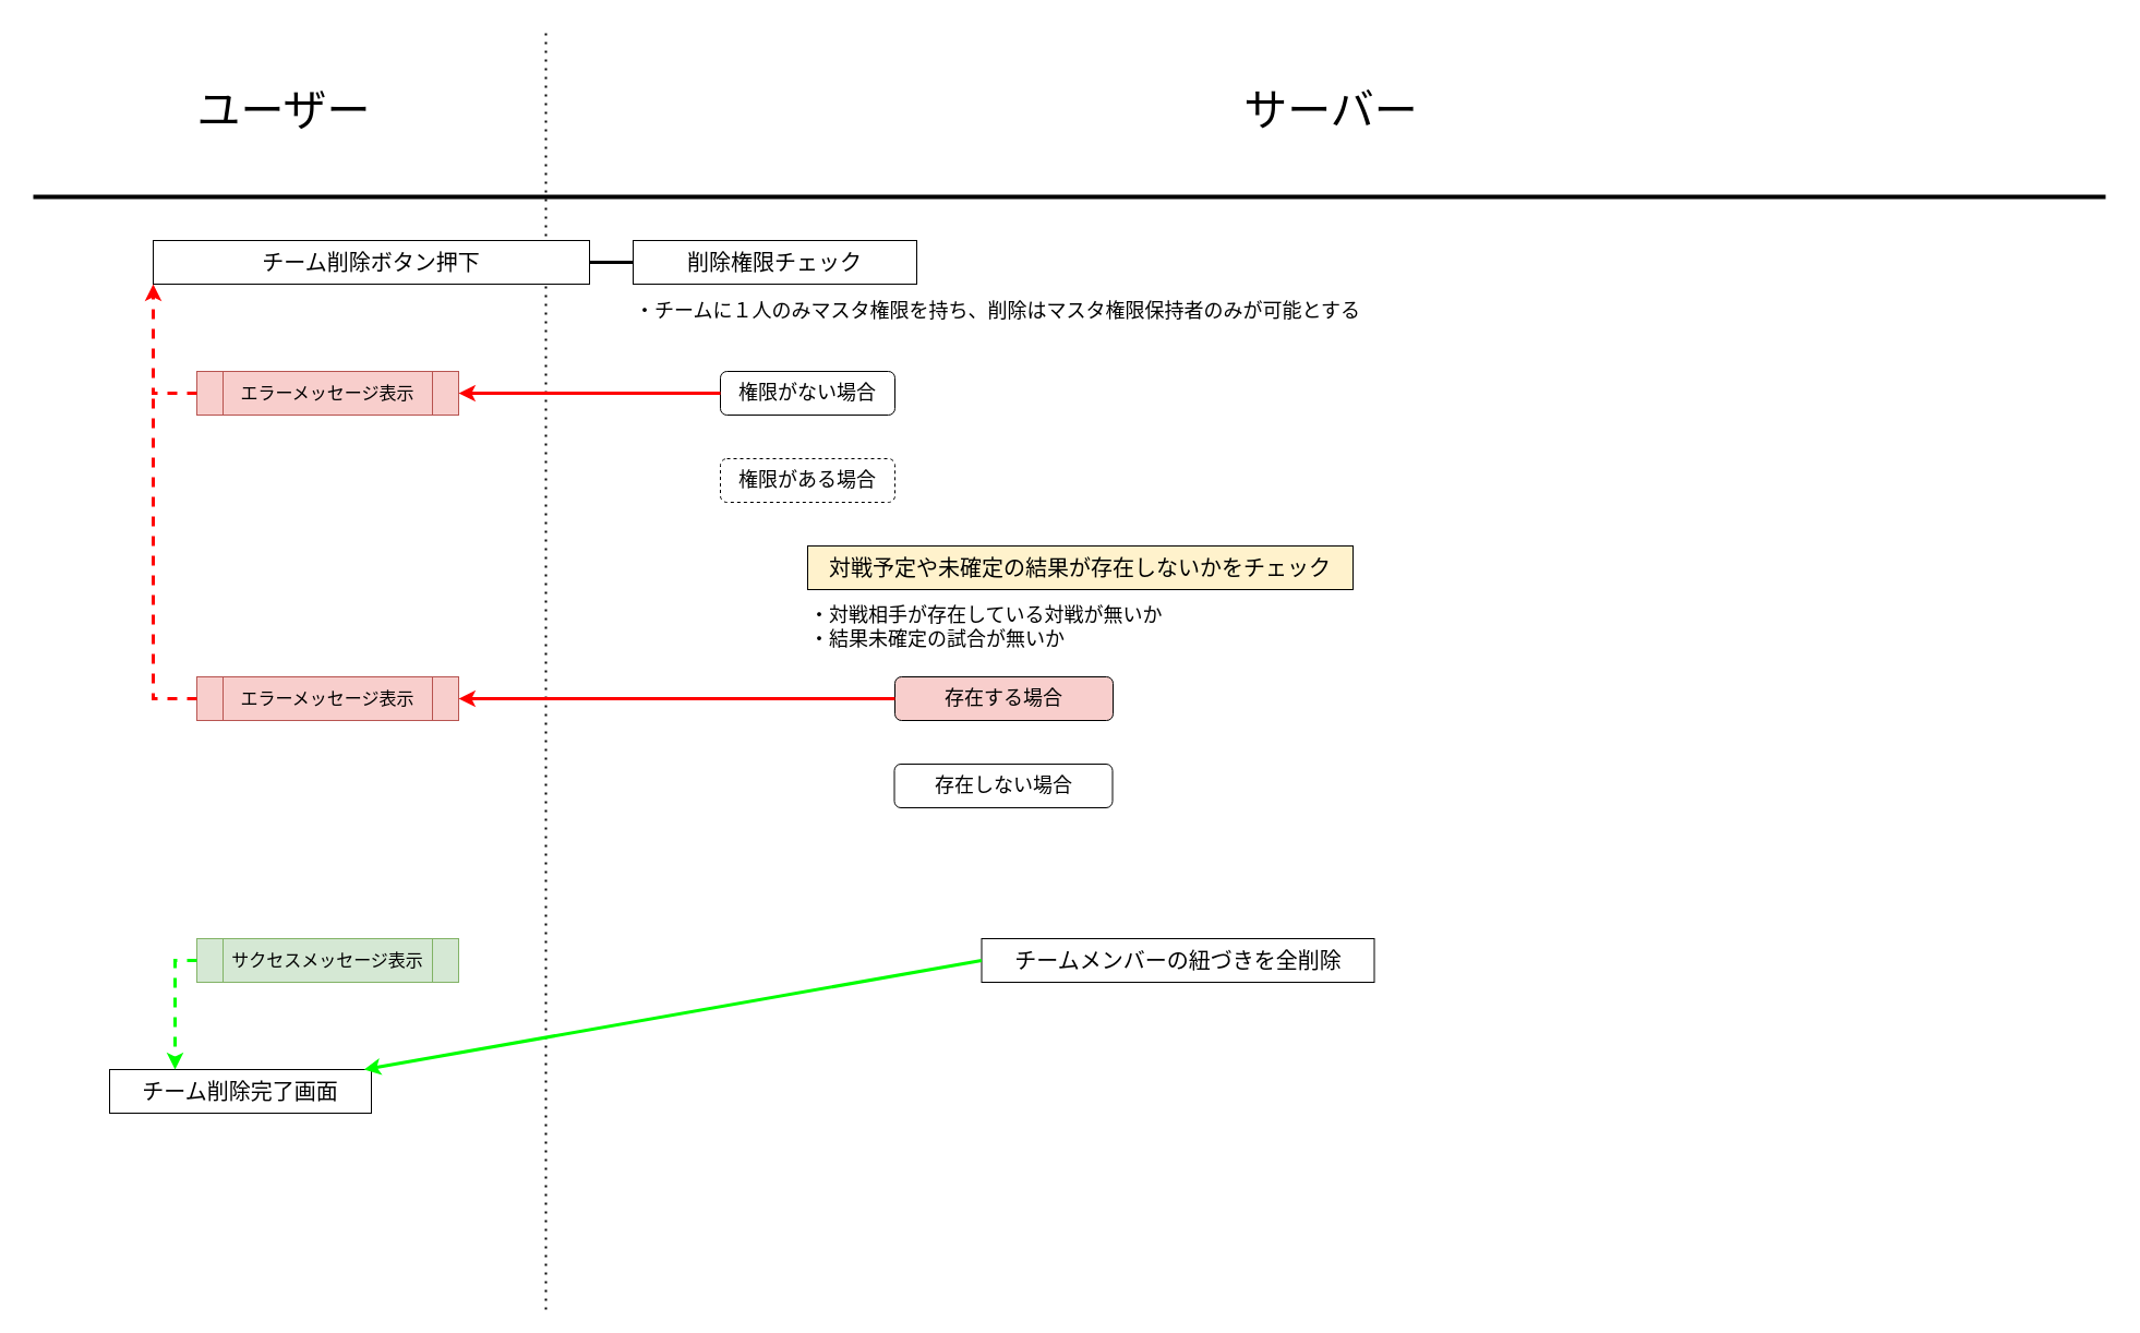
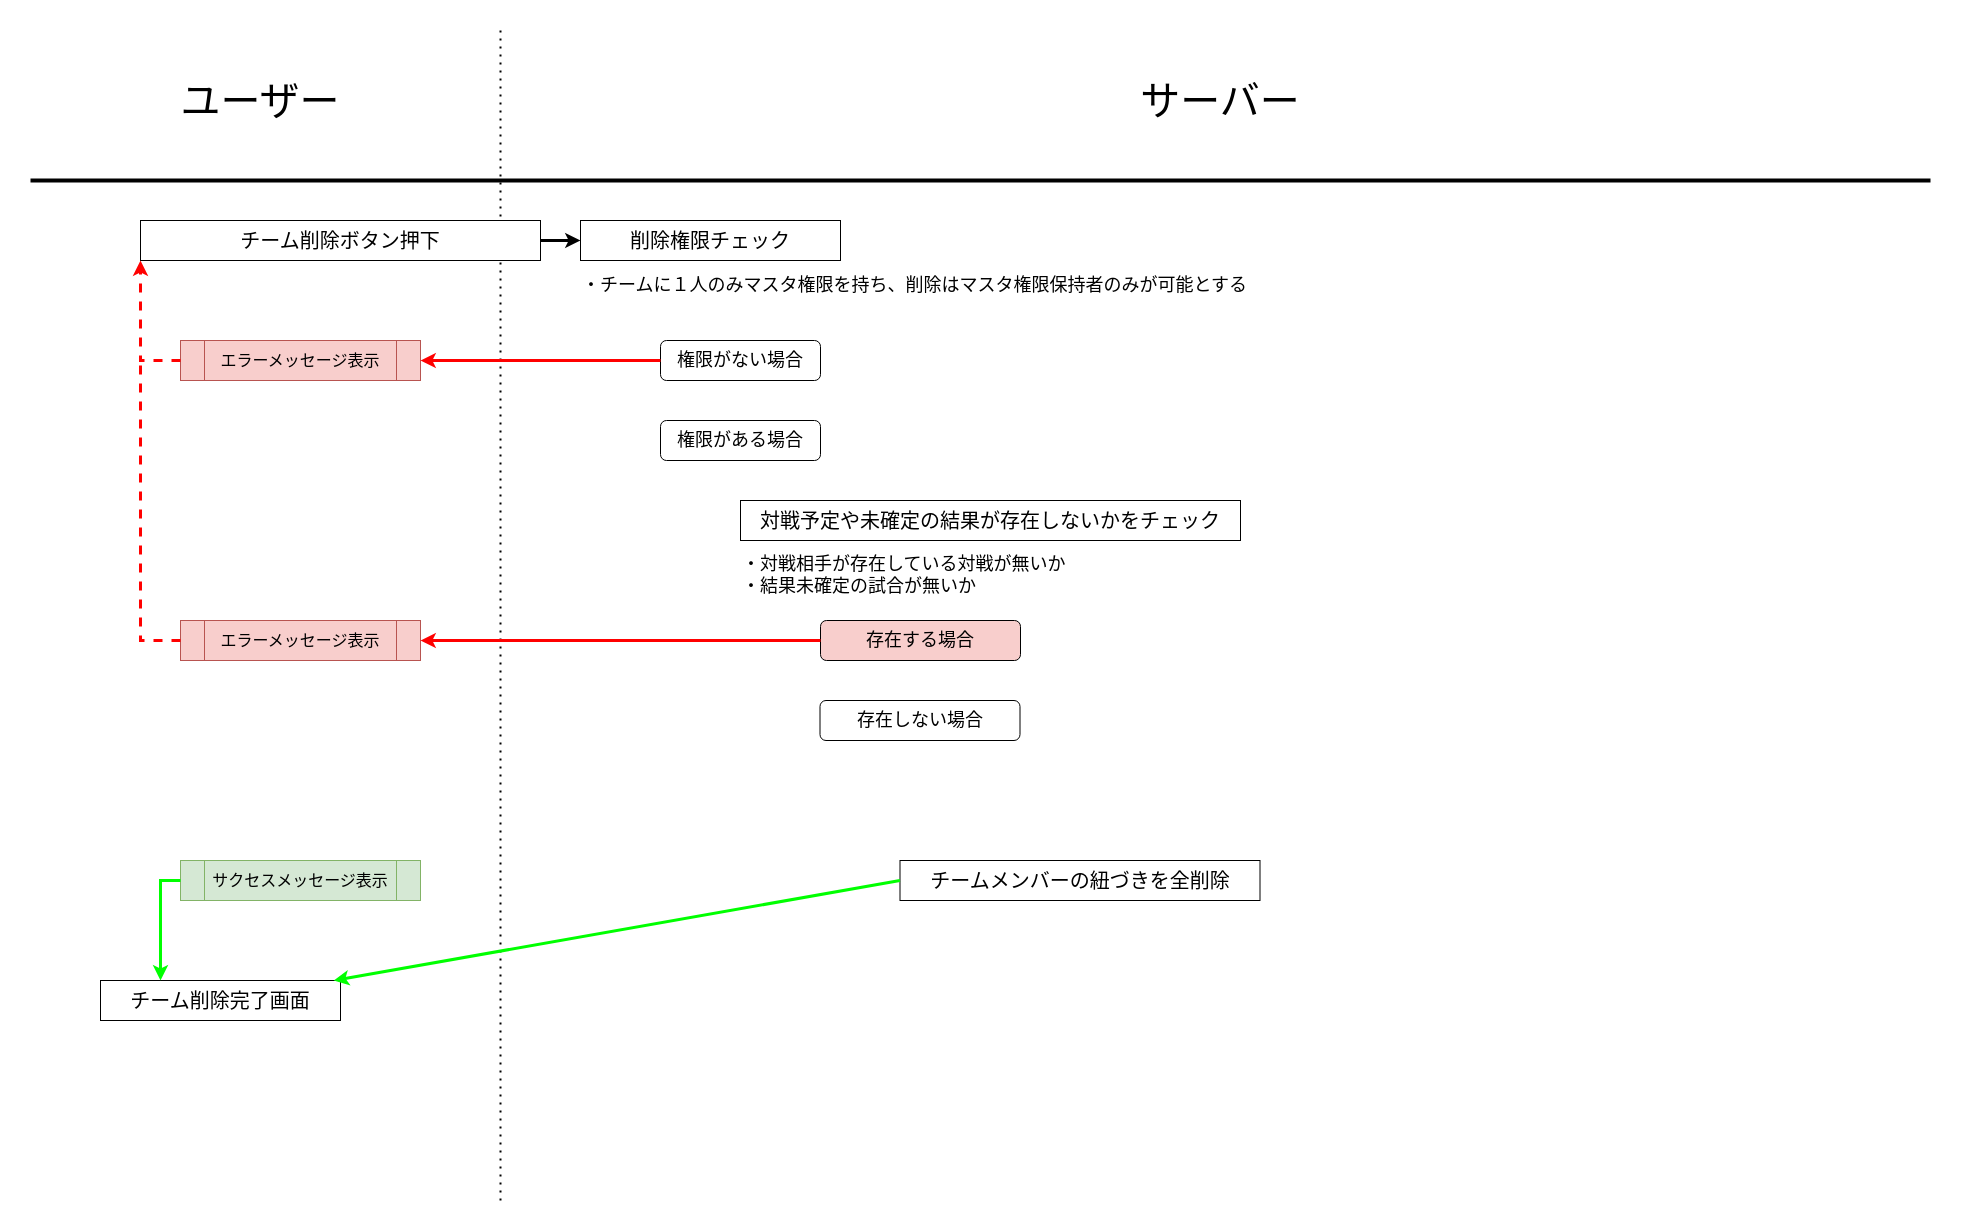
  <mxCell id="0" />
  <mxCell id="1" parent="0" />
  <mxCell id="2" value="" style="endArrow=none;html=1;rounded=0;strokeWidth=4;" parent="1" edge="1"><mxGeometry width="50" height="50" relative="1" as="geometry"><mxPoint x="30" y="180" as="sourcePoint" /><mxPoint x="1930" y="180" as="targetPoint" /></mxGeometry></mxCell>
  <mxCell id="3" value="" style="endArrow=none;dashed=1;html=1;dashPattern=1 3;strokeWidth=2;rounded=0;" parent="1" edge="1"><mxGeometry width="50" height="50" relative="1" as="geometry"><mxPoint x="500" y="1200" as="sourcePoint" /><mxPoint x="500" y="30" as="targetPoint" /></mxGeometry></mxCell>
  <mxCell id="4" value="ユーザー" style="text;html=1;strokeColor=none;fillColor=none;align=center;verticalAlign=middle;whiteSpace=wrap;rounded=0;fontSize=40;" parent="1" vertex="1"><mxGeometry width="480" height="160" as="geometry" x="20" y="20" /></mxCell>
  <mxCell id="5" value="サーバー" style="text;html=1;strokeColor=none;fillColor=none;align=center;verticalAlign=middle;whiteSpace=wrap;rounded=0;fontSize=40;" parent="1" vertex="1"><mxGeometry x="500" width="1440" height="160" as="geometry" y="20" /></mxCell>
  <mxCell id="6" value="チーム削除ボタン押下" style="rounded=0;whiteSpace=wrap;html=1;fontSize=20;" vertex="1" parent="1"><mxGeometry x="140" y="220" width="400" height="40" as="geometry" /></mxCell>
  <mxCell id="7" value="削除権限チェック" style="rounded=0;whiteSpace=wrap;html=1;fontSize=20;" vertex="1" parent="1"><mxGeometry x="580" y="220" width="260" height="40" as="geometry" /></mxCell>
  <mxCell id="8" value="・チームに１人のみマスタ権限を持ち、削除はマスタ権限保持者のみが可能とする" style="text;html=1;strokeColor=none;fillColor=none;align=left;verticalAlign=middle;whiteSpace=wrap;rounded=0;fontSize=18;" vertex="1" parent="1"><mxGeometry x="580" y="270" width="679" height="30" as="geometry" /></mxCell>
  <mxCell id="9" value="権限がない場合" style="rounded=1;whiteSpace=wrap;html=1;fontSize=18;" vertex="1" parent="1"><mxGeometry x="660" y="340" width="160" height="40" as="geometry" /></mxCell>
- <mxCell id="10" value="権限がある場合" style="rounded=1;whiteSpace=wrap;html=1;fontSize=18;dashed=1;" vertex="1" parent="1"><mxGeometry x="660" y="420" width="160" height="40" as="geometry" /></mxCell>
- <mxCell id="11" value="対戦予定や未確定の結果が存在しないかをチェック" style="rounded=0;whiteSpace=wrap;html=1;fontSize=20;fillColor=#fff2cc;" vertex="1" parent="1"><mxGeometry x="740" y="500" width="500" height="40" as="geometry" /></mxCell>
+ <mxCell id="10" value="権限がある場合" style="rounded=1;whiteSpace=wrap;html=1;fontSize=18;" vertex="1" parent="1"><mxGeometry x="660" y="420" width="160" height="40" as="geometry" /></mxCell>
+ <mxCell id="11" value="対戦予定や未確定の結果が存在しないかをチェック" style="rounded=0;whiteSpace=wrap;html=1;fontSize=20;" vertex="1" parent="1"><mxGeometry x="740" y="500" width="500" height="40" as="geometry" /></mxCell>
  <mxCell id="12" value="・対戦相手が存在している対戦が無いか&lt;br&gt;・結果未確定の試合が無いか" style="text;html=1;strokeColor=none;fillColor=none;align=left;verticalAlign=middle;whiteSpace=wrap;rounded=0;fontSize=18;" vertex="1" parent="1"><mxGeometry x="740" y="560" width="679" height="30" as="geometry" /></mxCell>
  <mxCell id="13" value="存在する場合" style="rounded=1;whiteSpace=wrap;html=1;fontSize=18;fillColor=#f8cecc;" vertex="1" parent="1"><mxGeometry x="820" y="620" width="200" height="40" as="geometry" /></mxCell>
  <mxCell id="14" value="存在しない場合" style="rounded=1;whiteSpace=wrap;html=1;fontSize=18;" vertex="1" parent="1"><mxGeometry x="819.5" y="700" width="200" height="40" as="geometry" /></mxCell>
  <mxCell id="15" value="チームメンバーの紐づきを全削除" style="rounded=0;whiteSpace=wrap;html=1;fontSize=20;" vertex="1" parent="1"><mxGeometry x="899.5" y="860" width="360" height="40" as="geometry" /></mxCell>
  <mxCell id="16" value="チーム削除完了画面" style="rounded=0;whiteSpace=wrap;html=1;fontSize=20;" vertex="1" parent="1"><mxGeometry x="100" y="980" width="240" height="40" as="geometry" /></mxCell>
  <mxCell id="17" value="エラーメッセージ表示" style="shape=process;whiteSpace=wrap;html=1;backgroundOutline=1;fontSize=16;fillColor=#f8cecc;strokeColor=#b85450;" vertex="1" parent="1"><mxGeometry x="180" y="340" width="240" height="40" as="geometry" /></mxCell>
  <mxCell id="18" value="サクセスメッセージ表示" style="shape=process;whiteSpace=wrap;html=1;backgroundOutline=1;fontSize=16;fillColor=#d5e8d4;strokeColor=#82b366;" vertex="1" parent="1"><mxGeometry x="180" y="860" width="240" height="40" as="geometry" /></mxCell>
  <mxCell id="19" value="エラーメッセージ表示" style="shape=process;whiteSpace=wrap;html=1;backgroundOutline=1;fontSize=16;fillColor=#f8cecc;strokeColor=#b85450;" vertex="1" parent="1"><mxGeometry x="180" y="620" width="240" height="40" as="geometry" /></mxCell>
- <mxCell id="20" value="" style="endArrow=none;html=1;rounded=0;fontSize=16;strokeWidth=3;exitX=1;exitY=0.5;exitDx=0;exitDy=0;entryX=0;entryY=0.5;entryDx=0;entryDy=0;" edge="1" parent="1" source="6" target="7"><mxGeometry width="50" height="50" relative="1" as="geometry"><mxPoint x="850" y="720" as="sourcePoint" /><mxPoint x="900" y="670" as="targetPoint" /></mxGeometry></mxCell>
+ <mxCell id="20" value="" style="endArrow=classic;html=1;rounded=0;fontSize=16;strokeWidth=3;exitX=1;exitY=0.5;exitDx=0;exitDy=0;entryX=0;entryY=0.5;entryDx=0;entryDy=0;" edge="1" parent="1" source="6" target="7"><mxGeometry width="50" height="50" relative="1" as="geometry"><mxPoint x="850" y="720" as="sourcePoint" /><mxPoint x="900" y="670" as="targetPoint" /></mxGeometry></mxCell>
  <mxCell id="21" value="" style="endArrow=classic;html=1;rounded=0;fontSize=16;strokeWidth=3;entryX=1;entryY=0.5;entryDx=0;entryDy=0;exitX=0;exitY=0.5;exitDx=0;exitDy=0;strokeColor=#FF0000;" edge="1" parent="1" source="9" target="17"><mxGeometry width="50" height="50" relative="1" as="geometry"><mxPoint x="760" y="580" as="sourcePoint" /><mxPoint x="810" y="530" as="targetPoint" /></mxGeometry></mxCell>
  <mxCell id="22" value="" style="endArrow=classic;html=1;rounded=0;fontSize=16;strokeWidth=3;entryX=1;entryY=0.5;entryDx=0;entryDy=0;exitX=0;exitY=0.5;exitDx=0;exitDy=0;strokeColor=#FF0000;" edge="1" parent="1" source="13" target="19"><mxGeometry width="50" height="50" relative="1" as="geometry"><mxPoint x="760" y="580" as="sourcePoint" /><mxPoint x="810" y="530" as="targetPoint" /></mxGeometry></mxCell>
  <mxCell id="23" value="" style="endArrow=classic;html=1;rounded=0;fontSize=16;strokeWidth=3;exitX=0;exitY=0.5;exitDx=0;exitDy=0;strokeColor=#00FF00;" edge="1" parent="1" source="15" target="16"><mxGeometry width="50" height="50" relative="1" as="geometry"><mxPoint x="720" y="830" as="sourcePoint" /><mxPoint x="770" y="780" as="targetPoint" /></mxGeometry></mxCell>
- <mxCell id="24" value="" style="endArrow=classic;html=1;rounded=0;fontSize=16;strokeWidth=3;exitX=0;exitY=0.5;exitDx=0;exitDy=0;entryX=0.25;entryY=0;entryDx=0;entryDy=0;strokeColor=#00FF00;dashed=1;" edge="1" parent="1" source="18" target="16"><mxGeometry width="50" height="50" relative="1" as="geometry"><mxPoint x="720" y="830" as="sourcePoint" /><mxPoint x="770" y="780" as="targetPoint" /><Array as="points"><mxPoint x="160" y="880" /></Array></mxGeometry></mxCell>
+ <mxCell id="24" value="" style="endArrow=classic;html=1;rounded=0;fontSize=16;strokeWidth=3;exitX=0;exitY=0.5;exitDx=0;exitDy=0;entryX=0.25;entryY=0;entryDx=0;entryDy=0;strokeColor=#00FF00;" edge="1" parent="1" source="18" target="16"><mxGeometry width="50" height="50" relative="1" as="geometry"><mxPoint x="720" y="830" as="sourcePoint" /><mxPoint x="770" y="780" as="targetPoint" /><Array as="points"><mxPoint x="160" y="880" /></Array></mxGeometry></mxCell>
  <mxCell id="25" value="" style="endArrow=classic;html=1;rounded=0;fontSize=16;strokeWidth=3;exitX=0;exitY=0.5;exitDx=0;exitDy=0;entryX=0;entryY=1;entryDx=0;entryDy=0;strokeColor=#FF0000;dashed=1;" edge="1" parent="1" source="17" target="6"><mxGeometry width="50" height="50" relative="1" as="geometry"><mxPoint x="720" y="580" as="sourcePoint" /><mxPoint x="770" y="530" as="targetPoint" /><Array as="points"><mxPoint x="140" y="360" /></Array></mxGeometry></mxCell>
  <mxCell id="26" value="" style="endArrow=none;html=1;rounded=0;fontSize=16;strokeWidth=3;exitX=0;exitY=0.5;exitDx=0;exitDy=0;dashed=1;strokeColor=#FF0000;" edge="1" parent="1" source="19"><mxGeometry width="50" height="50" relative="1" as="geometry"><mxPoint x="720" y="580" as="sourcePoint" /><mxPoint x="140" y="360" as="targetPoint" /><Array as="points"><mxPoint x="140" y="640" /></Array></mxGeometry></mxCell>
